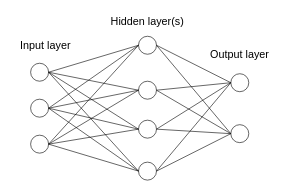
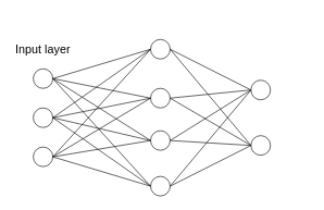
  <mxCell id="0" />
  <mxCell id="1" parent="0" />
  <mxCell id="2" value="" style="ellipse;whiteSpace=wrap;html=1;aspect=fixed;" vertex="1" parent="1"><mxGeometry x="50" y="105" width="30" height="30" as="geometry" /></mxCell>
  <mxCell id="3" value="" style="ellipse;whiteSpace=wrap;html=1;aspect=fixed;" vertex="1" parent="1"><mxGeometry x="50" y="165" width="30" height="30" as="geometry" /></mxCell>
  <mxCell id="4" value="" style="ellipse;whiteSpace=wrap;html=1;aspect=fixed;" vertex="1" parent="1"><mxGeometry x="50" y="225" width="30" height="30" as="geometry" /></mxCell>
  <mxCell id="5" value="" style="ellipse;whiteSpace=wrap;html=1;aspect=fixed;" vertex="1" parent="1"><mxGeometry x="230" y="60" width="30" height="30" as="geometry" /></mxCell>
  <mxCell id="6" value="" style="ellipse;whiteSpace=wrap;html=1;aspect=fixed;" vertex="1" parent="1"><mxGeometry x="230" y="135" width="30" height="30" as="geometry" /></mxCell>
  <mxCell id="7" value="" style="ellipse;whiteSpace=wrap;html=1;aspect=fixed;" vertex="1" parent="1"><mxGeometry x="230" y="200" width="30" height="30" as="geometry" /></mxCell>
  <mxCell id="8" value="" style="ellipse;whiteSpace=wrap;html=1;aspect=fixed;" vertex="1" parent="1"><mxGeometry x="230" y="270" width="30" height="30" as="geometry" /></mxCell>
  <mxCell id="9" value="" style="endArrow=none;html=1;exitX=1;exitY=0.5;exitDx=0;exitDy=0;entryX=0;entryY=0.5;entryDx=0;entryDy=0;" edge="1" parent="1" source="2" target="5"><mxGeometry width="50" height="50" relative="1" as="geometry"><mxPoint x="460" y="435" as="sourcePoint" /><mxPoint x="510" y="385" as="targetPoint" /></mxGeometry></mxCell>
  <mxCell id="10" value="" style="endArrow=none;html=1;exitX=1;exitY=0.5;exitDx=0;exitDy=0;entryX=0;entryY=0.5;entryDx=0;entryDy=0;" edge="1" parent="1" source="3" target="6"><mxGeometry width="50" height="50" relative="1" as="geometry"><mxPoint x="90" y="185" as="sourcePoint" /><mxPoint x="170" y="165" as="targetPoint" /></mxGeometry></mxCell>
  <mxCell id="11" value="" style="endArrow=none;html=1;exitX=1;exitY=0.5;exitDx=0;exitDy=0;entryX=0;entryY=0.5;entryDx=0;entryDy=0;" edge="1" parent="1" source="4" target="7"><mxGeometry width="50" height="50" relative="1" as="geometry"><mxPoint x="80" y="235" as="sourcePoint" /><mxPoint x="200" y="185" as="targetPoint" /></mxGeometry></mxCell>
  <mxCell id="12" value="" style="endArrow=none;html=1;exitX=1;exitY=0.5;exitDx=0;exitDy=0;entryX=0;entryY=0.5;entryDx=0;entryDy=0;" edge="1" parent="1" source="2" target="6"><mxGeometry width="50" height="50" relative="1" as="geometry"><mxPoint x="80" y="155" as="sourcePoint" /><mxPoint x="200" y="105" as="targetPoint" /></mxGeometry></mxCell>
  <mxCell id="13" value="" style="endArrow=none;html=1;exitX=1;exitY=0.5;exitDx=0;exitDy=0;entryX=0;entryY=0.5;entryDx=0;entryDy=0;" edge="1" parent="1" source="3" target="7"><mxGeometry width="50" height="50" relative="1" as="geometry"><mxPoint x="90" y="185" as="sourcePoint" /><mxPoint x="210" y="185" as="targetPoint" /></mxGeometry></mxCell>
  <mxCell id="14" value="" style="endArrow=none;html=1;exitX=1;exitY=0.5;exitDx=0;exitDy=0;entryX=0;entryY=0.5;entryDx=0;entryDy=0;" edge="1" parent="1" source="4" target="8"><mxGeometry width="50" height="50" relative="1" as="geometry"><mxPoint x="100" y="150" as="sourcePoint" /><mxPoint x="220" y="150" as="targetPoint" /></mxGeometry></mxCell>
  <mxCell id="15" value="" style="endArrow=none;html=1;exitX=1;exitY=0.5;exitDx=0;exitDy=0;entryX=0;entryY=0.5;entryDx=0;entryDy=0;" edge="1" parent="1" source="2" target="7"><mxGeometry width="50" height="50" relative="1" as="geometry"><mxPoint x="460" y="435" as="sourcePoint" /><mxPoint x="510" y="385" as="targetPoint" /></mxGeometry></mxCell>
  <mxCell id="16" value="" style="endArrow=none;html=1;exitX=1;exitY=0.5;exitDx=0;exitDy=0;entryX=0;entryY=0.5;entryDx=0;entryDy=0;" edge="1" parent="1" source="3" target="8"><mxGeometry width="50" height="50" relative="1" as="geometry"><mxPoint x="80" y="185" as="sourcePoint" /><mxPoint x="200" y="235" as="targetPoint" /></mxGeometry></mxCell>
  <mxCell id="17" value="" style="endArrow=none;html=1;exitX=1;exitY=0.5;exitDx=0;exitDy=0;entryX=0;entryY=0.5;entryDx=0;entryDy=0;" edge="1" parent="1" source="2" target="8"><mxGeometry width="50" height="50" relative="1" as="geometry"><mxPoint x="460" y="435" as="sourcePoint" /><mxPoint x="510" y="385" as="targetPoint" /></mxGeometry></mxCell>
  <mxCell id="18" value="" style="endArrow=none;html=1;exitX=1;exitY=0.5;exitDx=0;exitDy=0;entryX=0;entryY=0.5;entryDx=0;entryDy=0;" edge="1" parent="1" source="3" target="5"><mxGeometry width="50" height="50" relative="1" as="geometry"><mxPoint x="90" y="140" as="sourcePoint" /><mxPoint x="210" y="265" as="targetPoint" /></mxGeometry></mxCell>
  <mxCell id="19" value="" style="endArrow=none;html=1;exitX=1;exitY=0.5;exitDx=0;exitDy=0;entryX=0;entryY=0.5;entryDx=0;entryDy=0;" edge="1" parent="1" source="4" target="6"><mxGeometry width="50" height="50" relative="1" as="geometry"><mxPoint x="100" y="150" as="sourcePoint" /><mxPoint x="220" y="275" as="targetPoint" /></mxGeometry></mxCell>
  <mxCell id="20" value="" style="endArrow=none;html=1;exitX=1;exitY=0.5;exitDx=0;exitDy=0;entryX=0;entryY=0.5;entryDx=0;entryDy=0;" edge="1" parent="1" source="4" target="5"><mxGeometry width="50" height="50" relative="1" as="geometry"><mxPoint x="110" y="160" as="sourcePoint" /><mxPoint x="230" y="285" as="targetPoint" /></mxGeometry></mxCell>
  <mxCell id="21" value="" style="ellipse;whiteSpace=wrap;html=1;aspect=fixed;" vertex="1" parent="1"><mxGeometry x="384" y="122.5" width="30" height="30" as="geometry" /></mxCell>
  <mxCell id="22" value="" style="ellipse;whiteSpace=wrap;html=1;aspect=fixed;" vertex="1" parent="1"><mxGeometry x="384" y="207.5" width="30" height="30" as="geometry" /></mxCell>
  <mxCell id="23" value="" style="endArrow=none;html=1;entryX=0;entryY=0.5;entryDx=0;entryDy=0;exitX=1;exitY=0.5;exitDx=0;exitDy=0;" edge="1" parent="1" source="5" target="21"><mxGeometry width="50" height="50" relative="1" as="geometry"><mxPoint x="470" y="295" as="sourcePoint" /><mxPoint x="520" y="245" as="targetPoint" /></mxGeometry></mxCell>
  <mxCell id="24" value="" style="endArrow=none;html=1;entryX=0;entryY=0.5;entryDx=0;entryDy=0;exitX=1;exitY=0.5;exitDx=0;exitDy=0;" edge="1" parent="1" source="6" target="21"><mxGeometry width="50" height="50" relative="1" as="geometry"><mxPoint x="270" y="90" as="sourcePoint" /><mxPoint x="374" y="165" as="targetPoint" /></mxGeometry></mxCell>
  <mxCell id="25" value="" style="endArrow=none;html=1;entryX=0;entryY=0.5;entryDx=0;entryDy=0;exitX=1;exitY=0.5;exitDx=0;exitDy=0;" edge="1" parent="1" source="7" target="22"><mxGeometry width="50" height="50" relative="1" as="geometry"><mxPoint x="270" y="204" as="sourcePoint" /><mxPoint x="374" y="204" as="targetPoint" /></mxGeometry></mxCell>
  <mxCell id="26" value="" style="endArrow=none;html=1;entryX=0;entryY=0.5;entryDx=0;entryDy=0;exitX=1;exitY=0.5;exitDx=0;exitDy=0;" edge="1" parent="1" source="7" target="21"><mxGeometry width="50" height="50" relative="1" as="geometry"><mxPoint x="280" y="175" as="sourcePoint" /><mxPoint x="384" y="175" as="targetPoint" /></mxGeometry></mxCell>
  <mxCell id="27" value="" style="endArrow=none;html=1;entryX=0;entryY=0.5;entryDx=0;entryDy=0;exitX=1;exitY=0.5;exitDx=0;exitDy=0;" edge="1" parent="1" source="8" target="21"><mxGeometry width="50" height="50" relative="1" as="geometry"><mxPoint x="290" y="185" as="sourcePoint" /><mxPoint x="394" y="185" as="targetPoint" /></mxGeometry></mxCell>
  <mxCell id="28" value="" style="endArrow=none;html=1;entryX=0;entryY=0.5;entryDx=0;entryDy=0;exitX=1;exitY=0.5;exitDx=0;exitDy=0;" edge="1" parent="1" source="6" target="22"><mxGeometry width="50" height="50" relative="1" as="geometry"><mxPoint x="300" y="195" as="sourcePoint" /><mxPoint x="404" y="195" as="targetPoint" /></mxGeometry></mxCell>
  <mxCell id="29" value="" style="endArrow=none;html=1;entryX=0;entryY=0.5;entryDx=0;entryDy=0;exitX=1;exitY=0.5;exitDx=0;exitDy=0;" edge="1" parent="1" source="5" target="22"><mxGeometry width="50" height="50" relative="1" as="geometry"><mxPoint x="310" y="205" as="sourcePoint" /><mxPoint x="414" y="205" as="targetPoint" /></mxGeometry></mxCell>
  <mxCell id="30" value="" style="endArrow=none;html=1;entryX=0;entryY=0.5;entryDx=0;entryDy=0;exitX=1;exitY=0.5;exitDx=0;exitDy=0;" edge="1" parent="1" source="8" target="22"><mxGeometry width="50" height="50" relative="1" as="geometry"><mxPoint x="320" y="215" as="sourcePoint" /><mxPoint x="424" y="215" as="targetPoint" /></mxGeometry></mxCell>
- <mxCell id="31" value="&lt;font style=&quot;font-size: 18px;&quot;&gt;Input layer&lt;/font&gt;" style="text;html=1;strokeColor=none;fillColor=none;align=center;verticalAlign=middle;whiteSpace=wrap;rounded=0;" vertex="1" parent="1"><mxGeometry x="30" y="60" width="90" height="30" as="geometry" /></mxCell>
- <mxCell id="32" value="&lt;font style=&quot;font-size: 18px;&quot;&gt;Hidden layer(s)&lt;/font&gt;" style="text;html=1;strokeColor=none;fillColor=none;align=center;verticalAlign=middle;whiteSpace=wrap;rounded=0;" vertex="1" parent="1"><mxGeometry x="170" y="20" width="150" height="30" as="geometry" /></mxCell>
- <mxCell id="33" value="&lt;span style=&quot;font-size: 18px;&quot;&gt;Output layer&lt;/span&gt;" style="text;html=1;strokeColor=none;fillColor=none;align=center;verticalAlign=middle;whiteSpace=wrap;rounded=0;" vertex="1" parent="1"><mxGeometry x="324" y="75" width="150" height="30" as="geometry" /></mxCell>
+ <mxCell id="31" value="&lt;font style=&quot;font-size: 18px;&quot;&gt;Input layer&lt;/font&gt;" style="text;html=1;strokeColor=none;fillColor=none;align=center;verticalAlign=middle;whiteSpace=wrap;rounded=0;" vertex="1" parent="1"><mxGeometry x="20" y="60" width="90" height="30" as="geometry" /></mxCell>
